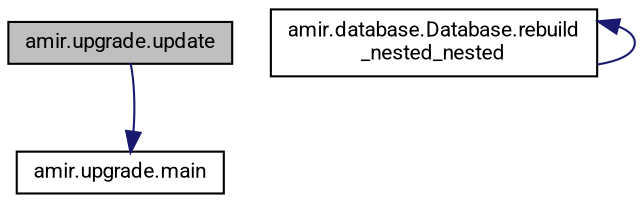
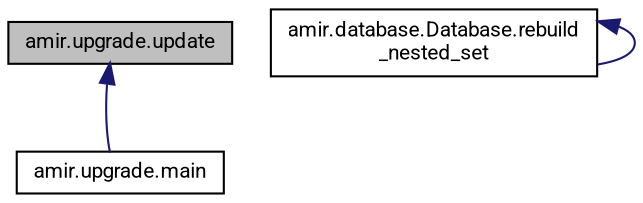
  digraph {
    fontname=Roboto
    rankdir=TB
    node [color=black fillcolor=white fontname=Roboto fontsize=10 shape=record style=filled]
    edge [color=midnightblue dir=back fontname=Roboto fontsize=10 labelfontname="FreeSans.ttf" labelfontsize=10 style=solid]
    n1 [fillcolor=grey75 fontcolor=black height=0.2 label="amir.upgrade.update" width=0.4]
    n2 [height=0.2 label="amir.upgrade.main" width=0.4]
-   n3 [height=0.2 label="amir.database.Database.rebuild\l_nested_nested" width=0.4]
-   n2 -> n1
+   n3 [height=0.2 label="amir.database.Database.rebuild\l_nested_set" width=0.4]
+   n1 -> n2
    n3 -> n3
  }
